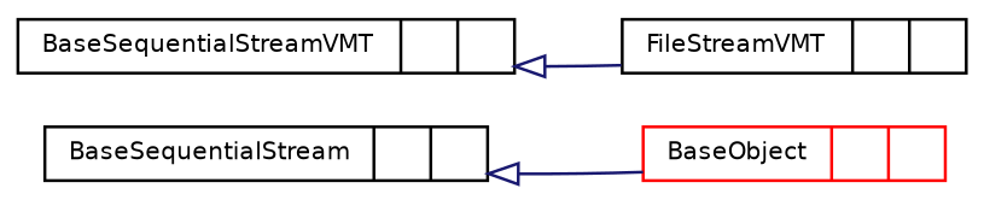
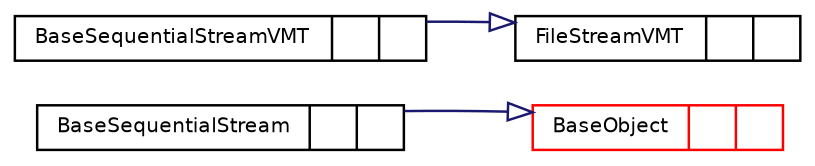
  digraph {
    rankdir=LR
    node [color=black fontname=Helvetica fontsize=8 shape=record]
    edge [arrowtail=onormal color=midnightblue dir=back fontname=Helvetica fontsize=8 labelfontname=Helvetica labelfontsize=8 style=solid]
    n1 [height=0.2 label="{BaseSequentialStream\n||}" width=0.4]
    n2 [color=red height=0.2 label="{BaseObject\n||}" width=0.4]
    n3 [height=0.2 label="{BaseSequentialStreamVMT\n||}" width=0.4]
    n4 [height=0.2 label="{FileStreamVMT\n||}" width=0.4]
-   n1 -> n2
-   n3 -> n4
+   n2 -> n1
+   n4 -> n3
  }
